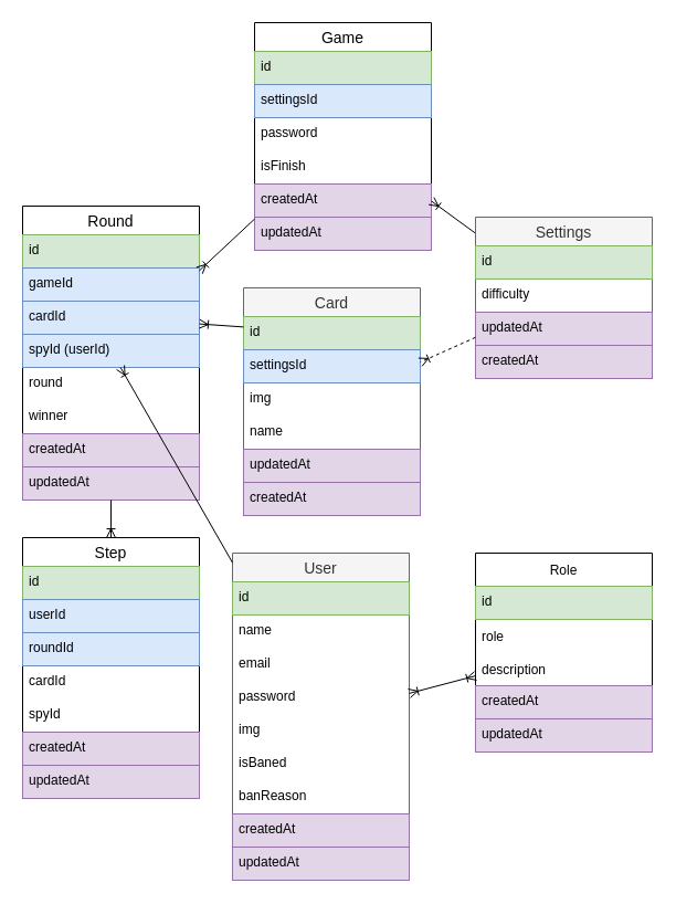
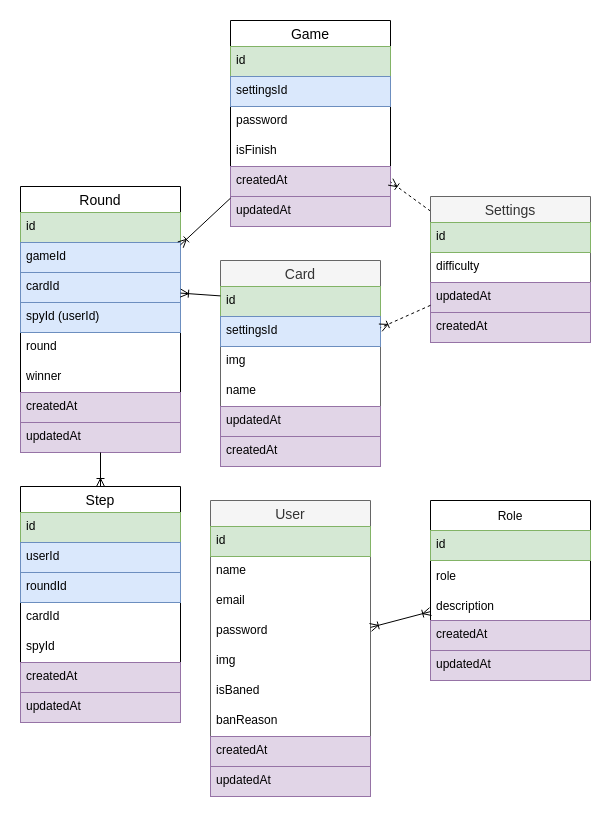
  <mxCell id="0" />
  <mxCell id="1" parent="0" />
  <mxCell id="2" value="User" style="swimlane;fontStyle=0;childLayout=stackLayout;horizontal=1;startSize=26;horizontalStack=0;resizeParent=1;resizeParentMax=0;resizeLast=0;collapsible=1;marginBottom=0;align=center;fontSize=14;fillColor=#f5f5f5;fontColor=#333333;strokeColor=#666666;" parent="1" vertex="1"><mxGeometry x="210" y="500" width="160" height="296" as="geometry" /></mxCell>
  <mxCell id="3" value="id" style="text;strokeColor=#82b366;fillColor=#d5e8d4;spacingLeft=4;spacingRight=4;overflow=hidden;rotatable=0;points=[[0,0.5],[1,0.5]];portConstraint=eastwest;fontSize=12;" parent="2" vertex="1"><mxGeometry y="26" width="160" height="30" as="geometry" /></mxCell>
  <mxCell id="4" value="name" style="text;spacingLeft=4;spacingRight=4;overflow=hidden;rotatable=0;points=[[0,0.5],[1,0.5]];portConstraint=eastwest;fontSize=12;" parent="2" vertex="1"><mxGeometry y="56" width="160" height="30" as="geometry" /></mxCell>
  <mxCell id="5" value="email" style="text;spacingLeft=4;spacingRight=4;overflow=hidden;rotatable=0;points=[[0,0.5],[1,0.5]];portConstraint=eastwest;fontSize=12;" parent="2" vertex="1"><mxGeometry y="86" width="160" height="30" as="geometry" /></mxCell>
  <mxCell id="6" value="password" style="text;spacingLeft=4;spacingRight=4;overflow=hidden;rotatable=0;points=[[0,0.5],[1,0.5]];portConstraint=eastwest;fontSize=12;" parent="2" vertex="1"><mxGeometry y="116" width="160" height="30" as="geometry" /></mxCell>
  <mxCell id="7" value="img" style="text;spacingLeft=4;spacingRight=4;overflow=hidden;rotatable=0;points=[[0,0.5],[1,0.5]];portConstraint=eastwest;fontSize=12;" vertex="1" parent="2"><mxGeometry y="146" width="160" height="30" as="geometry" /></mxCell>
  <mxCell id="8" value="isBaned" style="text;spacingLeft=4;spacingRight=4;overflow=hidden;rotatable=0;points=[[0,0.5],[1,0.5]];portConstraint=eastwest;fontSize=12;" vertex="1" parent="2"><mxGeometry y="176" width="160" height="30" as="geometry" /></mxCell>
  <mxCell id="9" value="banReason" style="text;spacingLeft=4;spacingRight=4;overflow=hidden;rotatable=0;points=[[0,0.5],[1,0.5]];portConstraint=eastwest;fontSize=12;" parent="2" vertex="1"><mxGeometry y="206" width="160" height="30" as="geometry" /></mxCell>
  <mxCell id="10" value="createdAt" style="text;spacingLeft=4;spacingRight=4;overflow=hidden;rotatable=0;points=[[0,0.5],[1,0.5]];portConstraint=eastwest;fontSize=12;fillColor=#e1d5e7;strokeColor=#9673a6;" parent="2" vertex="1"><mxGeometry y="236" width="160" height="30" as="geometry" /></mxCell>
  <mxCell id="11" value="updatedAt" style="text;spacingLeft=4;spacingRight=4;overflow=hidden;rotatable=0;points=[[0,0.5],[1,0.5]];portConstraint=eastwest;fontSize=12;fillColor=#e1d5e7;strokeColor=#9673a6;" parent="2" vertex="1"><mxGeometry y="266" width="160" height="30" as="geometry" /></mxCell>
  <mxCell id="12" value="Game" style="swimlane;fontStyle=0;childLayout=stackLayout;horizontal=1;startSize=26;horizontalStack=0;resizeParent=1;resizeParentMax=0;resizeLast=0;collapsible=1;marginBottom=0;align=center;fontSize=14;" parent="1" vertex="1"><mxGeometry x="230" width="160" height="206" as="geometry" y="20" /></mxCell>
  <mxCell id="13" value="id" style="text;strokeColor=#82b366;fillColor=#d5e8d4;spacingLeft=4;spacingRight=4;overflow=hidden;rotatable=0;points=[[0,0.5],[1,0.5]];portConstraint=eastwest;fontSize=12;" parent="12" vertex="1"><mxGeometry y="26" width="160" height="30" as="geometry" /></mxCell>
  <mxCell id="14" value="settingsId" style="text;spacingLeft=4;spacingRight=4;overflow=hidden;rotatable=0;points=[[0,0.5],[1,0.5]];portConstraint=eastwest;fontSize=12;fillColor=#dae8fc;strokeColor=#6c8ebf;" parent="12" vertex="1"><mxGeometry y="56" width="160" height="30" as="geometry" /></mxCell>
  <mxCell id="15" value="password" style="text;spacingLeft=4;spacingRight=4;overflow=hidden;rotatable=0;points=[[0,0.5],[1,0.5]];portConstraint=eastwest;fontSize=12;" parent="12" vertex="1"><mxGeometry y="86" width="160" height="30" as="geometry" /></mxCell>
  <mxCell id="16" value="isFinish" style="text;spacingLeft=4;spacingRight=4;overflow=hidden;rotatable=0;points=[[0,0.5],[1,0.5]];portConstraint=eastwest;fontSize=12;" parent="12" vertex="1"><mxGeometry y="116" width="160" height="30" as="geometry" /></mxCell>
  <mxCell id="17" value="createdAt" style="text;spacingLeft=4;spacingRight=4;overflow=hidden;rotatable=0;points=[[0,0.5],[1,0.5]];portConstraint=eastwest;fontSize=12;fillColor=#e1d5e7;strokeColor=#9673a6;" parent="12" vertex="1"><mxGeometry y="146" width="160" height="30" as="geometry" /></mxCell>
  <mxCell id="18" value="updatedAt" style="text;spacingLeft=4;spacingRight=4;overflow=hidden;rotatable=0;points=[[0,0.5],[1,0.5]];portConstraint=eastwest;fontSize=12;fillColor=#e1d5e7;strokeColor=#9673a6;" parent="12" vertex="1"><mxGeometry y="176" width="160" height="30" as="geometry" /></mxCell>
  <mxCell id="19" value="Round" style="swimlane;fontStyle=0;childLayout=stackLayout;horizontal=1;startSize=26;horizontalStack=0;resizeParent=1;resizeParentMax=0;resizeLast=0;collapsible=1;marginBottom=0;align=center;fontSize=14;" parent="1" vertex="1"><mxGeometry x="20" y="186" width="160" height="266" as="geometry" /></mxCell>
  <mxCell id="20" value="id" style="text;strokeColor=#82b366;fillColor=#d5e8d4;spacingLeft=4;spacingRight=4;overflow=hidden;rotatable=0;points=[[0,0.5],[1,0.5]];portConstraint=eastwest;fontSize=12;" parent="19" vertex="1"><mxGeometry y="26" width="160" height="30" as="geometry" /></mxCell>
  <mxCell id="21" value="gameId" style="text;spacingLeft=4;spacingRight=4;overflow=hidden;rotatable=0;points=[[0,0.5],[1,0.5]];portConstraint=eastwest;fontSize=12;fillColor=#dae8fc;strokeColor=#6c8ebf;" parent="19" vertex="1"><mxGeometry y="56" width="160" height="30" as="geometry" /></mxCell>
  <mxCell id="22" value="cardId" style="text;spacingLeft=4;spacingRight=4;overflow=hidden;rotatable=0;points=[[0,0.5],[1,0.5]];portConstraint=eastwest;fontSize=12;fillColor=#dae8fc;strokeColor=#6c8ebf;" parent="19" vertex="1"><mxGeometry y="86" width="160" height="30" as="geometry" /></mxCell>
  <mxCell id="23" value="spyId (userId)" style="text;spacingLeft=4;spacingRight=4;overflow=hidden;rotatable=0;points=[[0,0.5],[1,0.5]];portConstraint=eastwest;fontSize=12;fillColor=#dae8fc;strokeColor=#6c8ebf;" parent="19" vertex="1"><mxGeometry y="116" width="160" height="30" as="geometry" /></mxCell>
  <mxCell id="24" value="round" style="text;spacingLeft=4;spacingRight=4;overflow=hidden;rotatable=0;points=[[0,0.5],[1,0.5]];portConstraint=eastwest;fontSize=12;" parent="19" vertex="1"><mxGeometry y="146" width="160" height="30" as="geometry" /></mxCell>
  <mxCell id="25" value="winner" style="text;spacingLeft=4;spacingRight=4;overflow=hidden;rotatable=0;points=[[0,0.5],[1,0.5]];portConstraint=eastwest;fontSize=12;" parent="19" vertex="1"><mxGeometry y="176" width="160" height="30" as="geometry" /></mxCell>
  <mxCell id="26" value="createdAt" style="text;spacingLeft=4;spacingRight=4;overflow=hidden;rotatable=0;points=[[0,0.5],[1,0.5]];portConstraint=eastwest;fontSize=12;fillColor=#e1d5e7;strokeColor=#9673a6;" parent="19" vertex="1"><mxGeometry y="206" width="160" height="30" as="geometry" /></mxCell>
  <mxCell id="27" value="updatedAt" style="text;spacingLeft=4;spacingRight=4;overflow=hidden;rotatable=0;points=[[0,0.5],[1,0.5]];portConstraint=eastwest;fontSize=12;fillColor=#e1d5e7;strokeColor=#9673a6;" parent="19" vertex="1"><mxGeometry y="236" width="160" height="30" as="geometry" /></mxCell>
  <mxCell id="28" value="" style="fontSize=12;html=1;endArrow=ERoneToMany;rounded=0;fontColor=#FF3333;" parent="1" source="12" target="19" edge="1"><mxGeometry width="100" height="100" relative="1" as="geometry"><mxPoint x="150" y="376.737" as="sourcePoint" /><mxPoint x="180" y="409.263" as="targetPoint" /></mxGeometry></mxCell>
- <mxCell id="29" value="" style="fontSize=12;html=1;endArrow=ERoneToMany;rounded=0;fontColor=#FF3333;" parent="1" source="30" target="12" edge="1"><mxGeometry width="100" height="100" relative="1" as="geometry"><mxPoint x="610" y="437" as="sourcePoint" /><mxPoint x="650" y="317" as="targetPoint" /></mxGeometry></mxCell>
+ <mxCell id="29" value="" style="fontSize=12;html=1;endArrow=ERoneToMany;rounded=0;fontColor=#FF3333;dashed=1;" parent="1" source="30" target="12" edge="1"><mxGeometry width="100" height="100" relative="1" as="geometry"><mxPoint x="610" y="437" as="sourcePoint" /><mxPoint x="650" y="317" as="targetPoint" /></mxGeometry></mxCell>
  <mxCell id="30" value="Settings" style="swimlane;fontStyle=0;childLayout=stackLayout;horizontal=1;startSize=26;horizontalStack=0;resizeParent=1;resizeParentMax=0;resizeLast=0;collapsible=1;marginBottom=0;align=center;fontSize=14;fillColor=#f5f5f5;fontColor=#333333;strokeColor=#666666;" parent="1" vertex="1"><mxGeometry x="430" y="196" width="160" height="146" as="geometry" /></mxCell>
  <mxCell id="31" value="id" style="text;strokeColor=#82b366;fillColor=#d5e8d4;spacingLeft=4;spacingRight=4;overflow=hidden;rotatable=0;points=[[0,0.5],[1,0.5]];portConstraint=eastwest;fontSize=12;" parent="30" vertex="1"><mxGeometry y="26" width="160" height="30" as="geometry" /></mxCell>
  <mxCell id="32" value="difficulty " style="text;spacingLeft=4;spacingRight=4;overflow=hidden;rotatable=0;points=[[0,0.5],[1,0.5]];portConstraint=eastwest;fontSize=12;" parent="30" vertex="1"><mxGeometry y="56" width="160" height="30" as="geometry" /></mxCell>
  <mxCell id="33" value="updatedAt" style="text;spacingLeft=4;spacingRight=4;overflow=hidden;rotatable=0;points=[[0,0.5],[1,0.5]];portConstraint=eastwest;fontSize=12;fillColor=#e1d5e7;strokeColor=#9673a6;" parent="30" vertex="1"><mxGeometry y="86" width="160" height="30" as="geometry" /></mxCell>
  <mxCell id="34" value="createdAt" style="text;spacingLeft=4;spacingRight=4;overflow=hidden;rotatable=0;points=[[0,0.5],[1,0.5]];portConstraint=eastwest;fontSize=12;fillColor=#e1d5e7;strokeColor=#9673a6;" parent="30" vertex="1"><mxGeometry y="116" width="160" height="30" as="geometry" /></mxCell>
  <mxCell id="35" value="Card" style="swimlane;fontStyle=0;childLayout=stackLayout;horizontal=1;startSize=26;horizontalStack=0;resizeParent=1;resizeParentMax=0;resizeLast=0;collapsible=1;marginBottom=0;align=center;fontSize=14;fillColor=#f5f5f5;fontColor=#333333;strokeColor=#666666;" parent="1" vertex="1"><mxGeometry x="220" y="260" width="160" height="206" as="geometry" /></mxCell>
  <mxCell id="36" value="id" style="text;strokeColor=#82b366;fillColor=#d5e8d4;spacingLeft=4;spacingRight=4;overflow=hidden;rotatable=0;points=[[0,0.5],[1,0.5]];portConstraint=eastwest;fontSize=12;" parent="35" vertex="1"><mxGeometry y="26" width="160" height="30" as="geometry" /></mxCell>
  <mxCell id="37" value="settingsId" style="text;spacingLeft=4;spacingRight=4;overflow=hidden;rotatable=0;points=[[0,0.5],[1,0.5]];portConstraint=eastwest;fontSize=12;fillColor=#dae8fc;strokeColor=#6c8ebf;" parent="35" vertex="1"><mxGeometry y="56" width="160" height="30" as="geometry" /></mxCell>
  <mxCell id="38" value="img" style="text;spacingLeft=4;spacingRight=4;overflow=hidden;rotatable=0;points=[[0,0.5],[1,0.5]];portConstraint=eastwest;fontSize=12;" parent="35" vertex="1"><mxGeometry y="86" width="160" height="30" as="geometry" /></mxCell>
  <mxCell id="39" value="name" style="text;spacingLeft=4;spacingRight=4;overflow=hidden;rotatable=0;points=[[0,0.5],[1,0.5]];portConstraint=eastwest;fontSize=12;" parent="35" vertex="1"><mxGeometry y="116" width="160" height="30" as="geometry" /></mxCell>
  <mxCell id="40" value="updatedAt" style="text;spacingLeft=4;spacingRight=4;overflow=hidden;rotatable=0;points=[[0,0.5],[1,0.5]];portConstraint=eastwest;fontSize=12;fillColor=#e1d5e7;strokeColor=#9673a6;" parent="35" vertex="1"><mxGeometry y="146" width="160" height="30" as="geometry" /></mxCell>
  <mxCell id="41" value="createdAt" style="text;spacingLeft=4;spacingRight=4;overflow=hidden;rotatable=0;points=[[0,0.5],[1,0.5]];portConstraint=eastwest;fontSize=12;fillColor=#e1d5e7;strokeColor=#9673a6;" parent="35" vertex="1"><mxGeometry y="176" width="160" height="30" as="geometry" /></mxCell>
  <mxCell id="42" value="" style="fontSize=12;html=1;endArrow=ERoneToMany;rounded=0;fontColor=#FF3333;dashed=1;" parent="1" source="30" target="35" edge="1"><mxGeometry width="100" height="100" relative="1" as="geometry"><mxPoint x="510" y="276" as="sourcePoint" /><mxPoint x="470" y="282" as="targetPoint" /></mxGeometry></mxCell>
  <mxCell id="43" value="Step" style="swimlane;fontStyle=0;childLayout=stackLayout;horizontal=1;startSize=26;horizontalStack=0;resizeParent=1;resizeParentMax=0;resizeLast=0;collapsible=1;marginBottom=0;align=center;fontSize=14;" parent="1" vertex="1"><mxGeometry x="20" y="486" width="160" height="236" as="geometry" /></mxCell>
  <mxCell id="44" value="id" style="text;strokeColor=#82b366;fillColor=#d5e8d4;spacingLeft=4;spacingRight=4;overflow=hidden;rotatable=0;points=[[0,0.5],[1,0.5]];portConstraint=eastwest;fontSize=12;" parent="43" vertex="1"><mxGeometry y="26" width="160" height="30" as="geometry" /></mxCell>
  <mxCell id="45" value="userId" style="text;spacingLeft=4;spacingRight=4;overflow=hidden;rotatable=0;points=[[0,0.5],[1,0.5]];portConstraint=eastwest;fontSize=12;fillColor=#dae8fc;strokeColor=#6c8ebf;" parent="43" vertex="1"><mxGeometry y="56" width="160" height="30" as="geometry" /></mxCell>
  <mxCell id="46" value="roundId" style="text;spacingLeft=4;spacingRight=4;overflow=hidden;rotatable=0;points=[[0,0.5],[1,0.5]];portConstraint=eastwest;fontSize=12;fillColor=#dae8fc;strokeColor=#6c8ebf;" parent="43" vertex="1"><mxGeometry y="86" width="160" height="30" as="geometry" /></mxCell>
  <mxCell id="47" value="cardId" style="text;spacingLeft=4;spacingRight=4;overflow=hidden;rotatable=0;points=[[0,0.5],[1,0.5]];portConstraint=eastwest;fontSize=12;" parent="43" vertex="1"><mxGeometry y="116" width="160" height="30" as="geometry" /></mxCell>
  <mxCell id="48" value="spyId" style="text;spacingLeft=4;spacingRight=4;overflow=hidden;rotatable=0;points=[[0,0.5],[1,0.5]];portConstraint=eastwest;fontSize=12;" parent="43" vertex="1"><mxGeometry y="146" width="160" height="30" as="geometry" /></mxCell>
  <mxCell id="49" value="createdAt" style="text;spacingLeft=4;spacingRight=4;overflow=hidden;rotatable=0;points=[[0,0.5],[1,0.5]];portConstraint=eastwest;fontSize=12;fillColor=#e1d5e7;strokeColor=#9673a6;" parent="43" vertex="1"><mxGeometry y="176" width="160" height="30" as="geometry" /></mxCell>
  <mxCell id="50" value="updatedAt" style="text;spacingLeft=4;spacingRight=4;overflow=hidden;rotatable=0;points=[[0,0.5],[1,0.5]];portConstraint=eastwest;fontSize=12;fillColor=#e1d5e7;strokeColor=#9673a6;" parent="43" vertex="1"><mxGeometry y="206" width="160" height="30" as="geometry" /></mxCell>
  <mxCell id="51" value="" style="fontSize=12;html=1;endArrow=ERoneToMany;rounded=0;fontColor=#FF3333;" parent="1" source="19" target="43" edge="1"><mxGeometry width="100" height="100" relative="1" as="geometry"><mxPoint x="70" y="362.4" as="sourcePoint" /><mxPoint x="110" y="396.6" as="targetPoint" /></mxGeometry></mxCell>
  <mxCell id="52" value="" style="fontSize=12;html=1;endArrow=ERoneToMany;rounded=0;fontColor=#FF3333;" parent="1" source="36" target="22" edge="1"><mxGeometry width="100" height="100" relative="1" as="geometry"><mxPoint x="310" y="185.429" as="sourcePoint" /><mxPoint x="190" y="271.571" as="targetPoint" /></mxGeometry></mxCell>
- <mxCell id="53" value="" style="fontSize=12;html=1;endArrow=ERoneToMany;rounded=0;fontColor=#FF3333;" parent="1" source="2" target="23" edge="1"><mxGeometry width="100" height="100" relative="1" as="geometry"><mxPoint x="310" y="289.857" as="sourcePoint" /><mxPoint x="190" y="294.143" as="targetPoint" /><Array as="points" /></mxGeometry></mxCell>
  <mxCell id="54" value="Role" style="swimlane;fontStyle=0;childLayout=stackLayout;horizontal=1;startSize=30;horizontalStack=0;resizeParent=1;resizeParentMax=0;resizeLast=0;collapsible=1;marginBottom=0;" vertex="1" parent="1"><mxGeometry x="430" y="500" width="160" height="180" as="geometry" /></mxCell>
  <mxCell id="55" value="id" style="text;strokeColor=#82b366;fillColor=#d5e8d4;spacingLeft=4;spacingRight=4;overflow=hidden;rotatable=0;points=[[0,0.5],[1,0.5]];portConstraint=eastwest;fontSize=12;" vertex="1" parent="54"><mxGeometry y="30" width="160" height="30" as="geometry" /></mxCell>
  <mxCell id="56" value="role" style="text;strokeColor=none;fillColor=none;align=left;verticalAlign=middle;spacingLeft=4;spacingRight=4;overflow=hidden;points=[[0,0.5],[1,0.5]];portConstraint=eastwest;rotatable=0;" vertex="1" parent="54"><mxGeometry y="60" width="160" height="30" as="geometry" /></mxCell>
  <mxCell id="57" value="description" style="text;strokeColor=none;fillColor=none;align=left;verticalAlign=middle;spacingLeft=4;spacingRight=4;overflow=hidden;points=[[0,0.5],[1,0.5]];portConstraint=eastwest;rotatable=0;" vertex="1" parent="54"><mxGeometry y="90" width="160" height="30" as="geometry" /></mxCell>
  <mxCell id="58" value="createdAt" style="text;spacingLeft=4;spacingRight=4;overflow=hidden;rotatable=0;points=[[0,0.5],[1,0.5]];portConstraint=eastwest;fontSize=12;fillColor=#e1d5e7;strokeColor=#9673a6;" vertex="1" parent="54"><mxGeometry y="120" width="160" height="30" as="geometry" /></mxCell>
  <mxCell id="59" value="updatedAt" style="text;spacingLeft=4;spacingRight=4;overflow=hidden;rotatable=0;points=[[0,0.5],[1,0.5]];portConstraint=eastwest;fontSize=12;fillColor=#e1d5e7;strokeColor=#9673a6;" vertex="1" parent="54"><mxGeometry y="150" width="160" height="30" as="geometry" /></mxCell>
  <mxCell id="60" value="" style="fontSize=12;html=1;endArrow=ERoneToMany;startArrow=ERoneToMany;rounded=0;" edge="1" parent="1" source="2" target="54"><mxGeometry width="100" height="100" relative="1" as="geometry"><mxPoint x="370" y="610" as="sourcePoint" /><mxPoint x="470" y="510" as="targetPoint" /></mxGeometry></mxCell>
